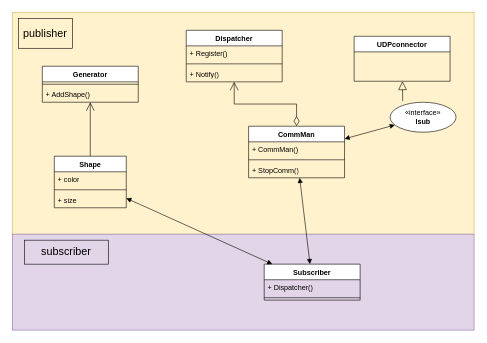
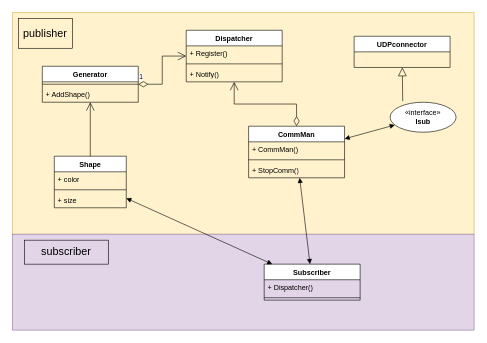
  <mxCell id="0" />
  <mxCell id="1" parent="0" />
  <mxCell id="2" value="" style="rounded=0;whiteSpace=wrap;html=1;fillColor=#fff2cc;strokeColor=#d6b656;" parent="1" vertex="1"><mxGeometry x="20" y="20" width="770" height="370" as="geometry" /></mxCell>
  <mxCell id="3" value="CommMan" style="swimlane;fontStyle=1;align=center;verticalAlign=top;childLayout=stackLayout;horizontal=1;startSize=26;horizontalStack=0;resizeParent=1;resizeParentMax=0;resizeLast=0;collapsible=1;marginBottom=0;whiteSpace=wrap;html=1;" parent="1" vertex="1"><mxGeometry x="414" y="210" width="160" height="86" as="geometry" /></mxCell>
  <mxCell id="4" value="+ CommMan()" style="text;strokeColor=none;fillColor=none;align=left;verticalAlign=top;spacingLeft=4;spacingRight=4;overflow=hidden;rotatable=0;points=[[0,0.5],[1,0.5]];portConstraint=eastwest;whiteSpace=wrap;html=1;" parent="3" vertex="1"><mxGeometry y="26" width="160" height="26" as="geometry" /></mxCell>
  <mxCell id="5" value="" style="line;strokeWidth=1;fillColor=none;align=left;verticalAlign=middle;spacingTop=-1;spacingLeft=3;spacingRight=3;rotatable=0;labelPosition=right;points=[];portConstraint=eastwest;strokeColor=inherit;" parent="3" vertex="1"><mxGeometry y="52" width="160" height="8" as="geometry" /></mxCell>
  <mxCell id="6" value="+ StopComm()" style="text;strokeColor=none;fillColor=none;align=left;verticalAlign=top;spacingLeft=4;spacingRight=4;overflow=hidden;rotatable=0;points=[[0,0.5],[1,0.5]];portConstraint=eastwest;whiteSpace=wrap;html=1;" parent="3" vertex="1"><mxGeometry y="60" width="160" height="26" as="geometry" /></mxCell>
  <mxCell id="7" value="publisher" style="text;html=1;align=center;verticalAlign=middle;whiteSpace=wrap;rounded=0;fontSize=18;strokeColor=default;" parent="1" vertex="1"><mxGeometry x="30" y="30" width="90" height="50" as="geometry" /></mxCell>
  <mxCell id="8" value="Dispatcher" style="swimlane;fontStyle=1;align=center;verticalAlign=top;childLayout=stackLayout;horizontal=1;startSize=26;horizontalStack=0;resizeParent=1;resizeParentMax=0;resizeLast=0;collapsible=1;marginBottom=0;whiteSpace=wrap;html=1;" parent="1" vertex="1"><mxGeometry x="310" y="50" width="160" height="86" as="geometry" /></mxCell>
  <mxCell id="9" value="+ Register()" style="text;strokeColor=none;fillColor=none;align=left;verticalAlign=top;spacingLeft=4;spacingRight=4;overflow=hidden;rotatable=0;points=[[0,0.5],[1,0.5]];portConstraint=eastwest;whiteSpace=wrap;html=1;" parent="8" vertex="1"><mxGeometry y="26" width="160" height="26" as="geometry" /></mxCell>
  <mxCell id="10" value="" style="line;strokeWidth=1;fillColor=none;align=left;verticalAlign=middle;spacingTop=-1;spacingLeft=3;spacingRight=3;rotatable=0;labelPosition=right;points=[];portConstraint=eastwest;strokeColor=inherit;" parent="8" vertex="1"><mxGeometry y="52" width="160" height="8" as="geometry" /></mxCell>
  <mxCell id="11" value="+ Notify()" style="text;strokeColor=none;fillColor=none;align=left;verticalAlign=top;spacingLeft=4;spacingRight=4;overflow=hidden;rotatable=0;points=[[0,0.5],[1,0.5]];portConstraint=eastwest;whiteSpace=wrap;html=1;" parent="8" vertex="1"><mxGeometry y="60" width="160" height="26" as="geometry" /></mxCell>
  <mxCell id="12" value="Shape" style="swimlane;fontStyle=1;align=center;verticalAlign=top;childLayout=stackLayout;horizontal=1;startSize=26;horizontalStack=0;resizeParent=1;resizeParentMax=0;resizeLast=0;collapsible=1;marginBottom=0;whiteSpace=wrap;html=1;" parent="1" vertex="1"><mxGeometry x="90" y="260" width="120" height="86" as="geometry" /></mxCell>
  <mxCell id="13" value="+ color" style="text;strokeColor=none;fillColor=none;align=left;verticalAlign=top;spacingLeft=4;spacingRight=4;overflow=hidden;rotatable=0;points=[[0,0.5],[1,0.5]];portConstraint=eastwest;whiteSpace=wrap;html=1;" parent="12" vertex="1"><mxGeometry y="26" width="120" height="26" as="geometry" /></mxCell>
  <mxCell id="14" value="" style="line;strokeWidth=1;fillColor=none;align=left;verticalAlign=middle;spacingTop=-1;spacingLeft=3;spacingRight=3;rotatable=0;labelPosition=right;points=[];portConstraint=eastwest;strokeColor=inherit;" parent="12" vertex="1"><mxGeometry y="52" width="120" height="8" as="geometry" /></mxCell>
  <mxCell id="15" value="+ size" style="text;strokeColor=none;fillColor=none;align=left;verticalAlign=top;spacingLeft=4;spacingRight=4;overflow=hidden;rotatable=0;points=[[0,0.5],[1,0.5]];portConstraint=eastwest;whiteSpace=wrap;html=1;" parent="12" vertex="1"><mxGeometry y="60" width="120" height="26" as="geometry" /></mxCell>
  <mxCell id="16" value="«interface»&lt;br&gt;&lt;b&gt;Isub&lt;/b&gt;" style="ellipse;html=1;whiteSpace=wrap;" parent="1" vertex="1"><mxGeometry x="650" y="170" width="110" height="50" as="geometry" /></mxCell>
  <mxCell id="17" value="Generator" style="swimlane;fontStyle=1;align=center;verticalAlign=top;childLayout=stackLayout;horizontal=1;startSize=26;horizontalStack=0;resizeParent=1;resizeParentMax=0;resizeLast=0;collapsible=1;marginBottom=0;whiteSpace=wrap;html=1;" parent="1" vertex="1"><mxGeometry x="70" y="110" width="160" height="60" as="geometry" /></mxCell>
  <mxCell id="18" value="" style="line;strokeWidth=1;fillColor=none;align=left;verticalAlign=middle;spacingTop=-1;spacingLeft=3;spacingRight=3;rotatable=0;labelPosition=right;points=[];portConstraint=eastwest;strokeColor=inherit;" parent="17" vertex="1"><mxGeometry y="26" width="160" height="8" as="geometry" /></mxCell>
  <mxCell id="19" value="+ AddShape()" style="text;strokeColor=none;fillColor=none;align=left;verticalAlign=top;spacingLeft=4;spacingRight=4;overflow=hidden;rotatable=0;points=[[0,0.5],[1,0.5]];portConstraint=eastwest;whiteSpace=wrap;html=1;" parent="17" vertex="1"><mxGeometry y="34" width="160" height="26" as="geometry" /></mxCell>
- <mxCell id="20" value="UDPconnector" style="swimlane;fontStyle=1;align=center;verticalAlign=top;childLayout=stackLayout;horizontal=1;startSize=26;horizontalStack=0;resizeParent=1;resizeParentMax=0;resizeLast=0;collapsible=1;marginBottom=0;whiteSpace=wrap;html=1;" parent="1" vertex="1"><mxGeometry x="590" y="60" width="160" height="75" as="geometry" /></mxCell>
+ <mxCell id="20" value="UDPconnector" style="swimlane;fontStyle=1;align=center;verticalAlign=top;childLayout=stackLayout;horizontal=1;startSize=26;horizontalStack=0;resizeParent=1;resizeParentMax=0;resizeLast=0;collapsible=1;marginBottom=0;whiteSpace=wrap;html=1;" parent="1" vertex="1"><mxGeometry x="590" y="60" width="160" height="52" as="geometry" /></mxCell>
  <mxCell id="21" value="" style="endArrow=block;dashed=0;endFill=0;endSize=12;html=1;rounded=0;exitX=0.191;exitY=-0.04;exitDx=0;exitDy=0;exitPerimeter=0;" parent="1" source="16" target="20" edge="1"><mxGeometry width="160" relative="1" as="geometry"><mxPoint x="330" y="150" as="sourcePoint" /><mxPoint x="490" y="150" as="targetPoint" /></mxGeometry></mxCell>
  <mxCell id="22" style="edgeStyle=orthogonalEdgeStyle;rounded=0;orthogonalLoop=1;jettySize=auto;html=1;exitX=0.5;exitY=1;exitDx=0;exitDy=0;" edge="1" parent="1" source="2" target="2"><mxGeometry relative="1" as="geometry" /></mxCell>
+ <mxCell id="23" value="1" style="endArrow=open;html=1;endSize=12;startArrow=diamondThin;startSize=14;startFill=0;edgeStyle=orthogonalEdgeStyle;align=left;verticalAlign=bottom;rounded=0;" edge="1" parent="1" source="17" target="8"><mxGeometry x="-1" y="3" relative="1" as="geometry"><mxPoint x="210" y="340" as="sourcePoint" /><mxPoint x="370" y="340" as="targetPoint" /></mxGeometry></mxCell>
  <mxCell id="24" value="" style="endArrow=block;startArrow=block;endFill=1;startFill=1;html=1;rounded=0;" edge="1" parent="1" source="3" target="16"><mxGeometry width="160" relative="1" as="geometry"><mxPoint x="330" y="390" as="sourcePoint" /><mxPoint x="490" y="390" as="targetPoint" /></mxGeometry></mxCell>
  <mxCell id="25" value="" style="endArrow=open;html=1;endSize=12;startArrow=diamondThin;startSize=14;startFill=0;edgeStyle=orthogonalEdgeStyle;align=left;verticalAlign=bottom;rounded=0;" edge="1" parent="1" source="3" target="8"><mxGeometry x="-1" y="-16" relative="1" as="geometry"><mxPoint x="330" y="390" as="sourcePoint" /><mxPoint x="490" y="390" as="targetPoint" /><mxPoint as="offset" /></mxGeometry></mxCell>
  <mxCell id="26" value="" style="endArrow=open;endFill=1;endSize=12;html=1;rounded=0;" edge="1" parent="1" source="12" target="17"><mxGeometry width="160" relative="1" as="geometry"><mxPoint x="330" y="390" as="sourcePoint" /><mxPoint x="490" y="390" as="targetPoint" /></mxGeometry></mxCell>
  <mxCell id="27" value="" style="rounded=0;whiteSpace=wrap;html=1;fillColor=#e1d5e7;strokeColor=#9673a6;" vertex="1" parent="1"><mxGeometry x="20" y="390" width="770" height="160" as="geometry" /></mxCell>
  <mxCell id="28" value="&lt;font style=&quot;font-size: 18px;&quot;&gt;subscriber&lt;/font&gt;" style="text;html=1;align=center;verticalAlign=middle;whiteSpace=wrap;rounded=0;strokeColor=default;" vertex="1" parent="1"><mxGeometry x="40" y="400" width="140" height="40" as="geometry" /></mxCell>
  <mxCell id="29" value="Subscriber" style="swimlane;fontStyle=1;align=center;verticalAlign=top;childLayout=stackLayout;horizontal=1;startSize=26;horizontalStack=0;resizeParent=1;resizeParentMax=0;resizeLast=0;collapsible=1;marginBottom=0;whiteSpace=wrap;html=1;" vertex="1" parent="1"><mxGeometry x="440" y="440" width="160" height="60" as="geometry" /></mxCell>
  <mxCell id="30" value="+ Dispatcher()" style="text;strokeColor=none;fillColor=none;align=left;verticalAlign=top;spacingLeft=4;spacingRight=4;overflow=hidden;rotatable=0;points=[[0,0.5],[1,0.5]];portConstraint=eastwest;whiteSpace=wrap;html=1;" vertex="1" parent="29"><mxGeometry y="26" width="160" height="26" as="geometry" /></mxCell>
  <mxCell id="31" value="" style="line;strokeWidth=1;fillColor=none;align=left;verticalAlign=middle;spacingTop=-1;spacingLeft=3;spacingRight=3;rotatable=0;labelPosition=right;points=[];portConstraint=eastwest;strokeColor=inherit;" vertex="1" parent="29"><mxGeometry y="52" width="160" height="8" as="geometry" /></mxCell>
  <mxCell id="32" value="" style="endArrow=block;startArrow=block;endFill=1;startFill=1;html=1;rounded=0;" edge="1" parent="1" source="3" target="29"><mxGeometry width="160" relative="1" as="geometry"><mxPoint x="530" y="370" as="sourcePoint" /><mxPoint x="690" y="370" as="targetPoint" /></mxGeometry></mxCell>
  <mxCell id="33" value="" style="endArrow=block;startArrow=block;endFill=1;startFill=1;html=1;rounded=0;" edge="1" parent="1" source="12" target="29"><mxGeometry width="160" relative="1" as="geometry"><mxPoint x="330" y="260" as="sourcePoint" /><mxPoint x="490" y="260" as="targetPoint" /></mxGeometry></mxCell>
